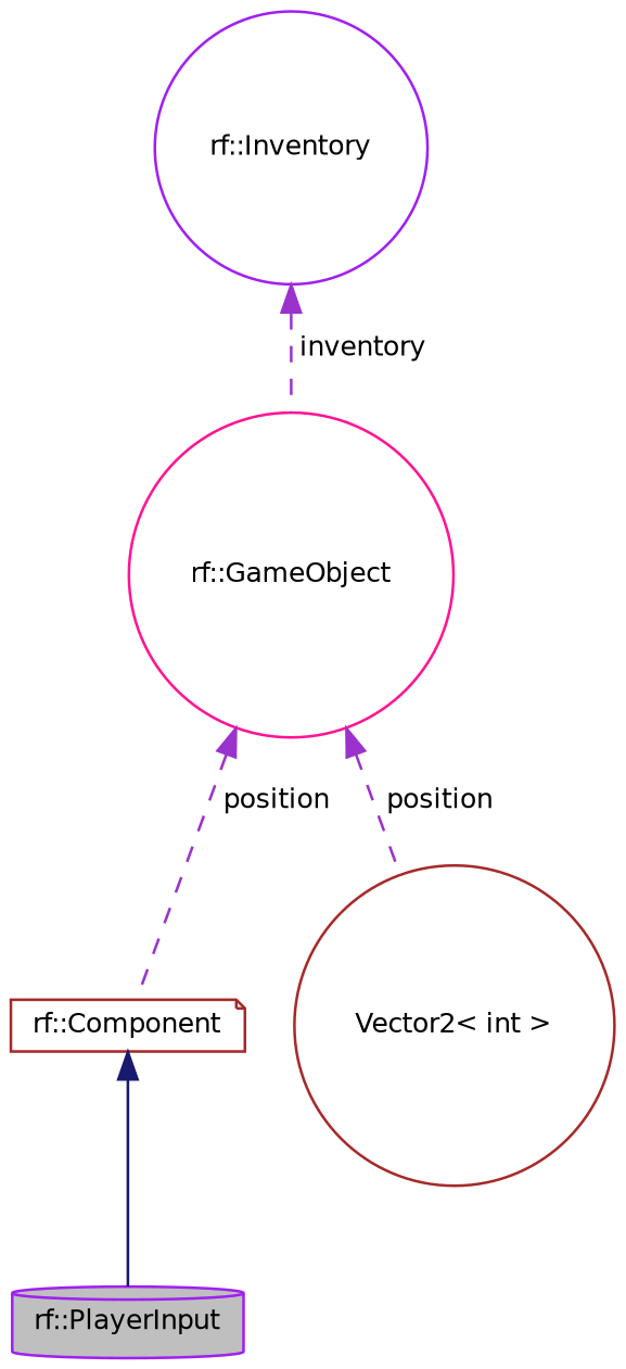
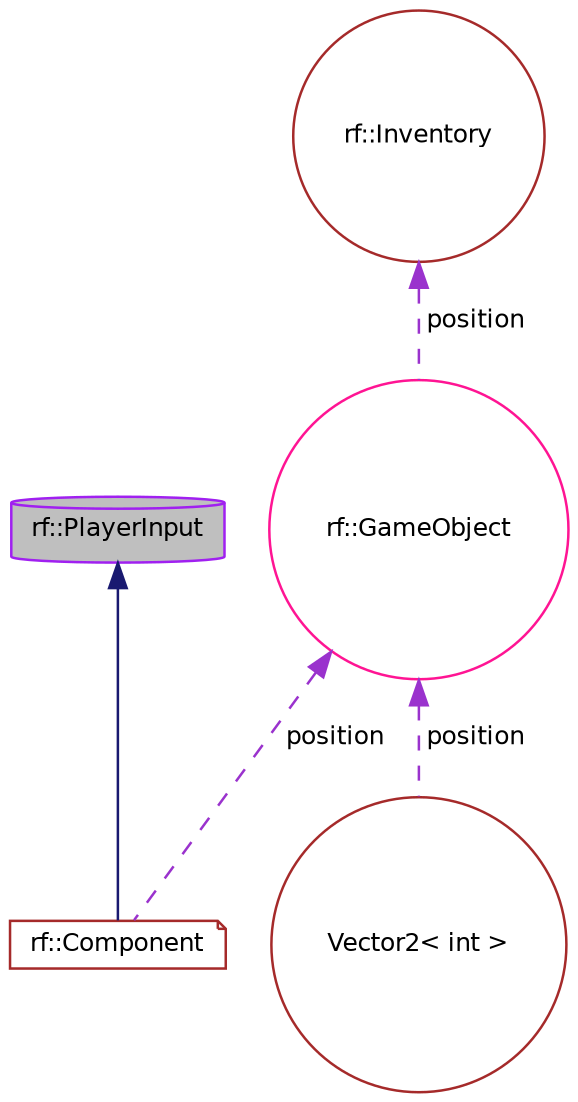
  digraph {
    node [color=purple fillcolor=white fontname=Helvetica fontsize=10 shape=circle style=filled]
    edge [color=darkorchid3 dir=back fontname=Helvetica fontsize=10 labelfontname=Helvetica labelfontsize=10 style=dashed]
    n1 [fillcolor=grey75 fontcolor=black height=0.2 label="rf::PlayerInput" shape=cylinder width=0.4]
    n2 [color=brown height=0.2 label="rf::Component" shape=note width=0.4]
    n3 [color=deeppink height=0.2 label="rf::GameObject" width=0.4]
    n4 [color=brown height=0.2 label="Vector2\< int \>" width=0.4]
-   n5 [height=0.2 label="rf::Inventory" width=0.4]
-   n2 -> n1 [color=midnightblue style=solid]
+   n5 [color=brown height=0.2 label="rf::Inventory" width=0.4]
+   n1 -> n2 [color=midnightblue style=solid]
    n3 -> n2 [label=" position"]
    n3 -> n4 [label=" position"]
-   n5 -> n3 [label=" inventory"]
+   n5 -> n3 [label=" position"]
  }
